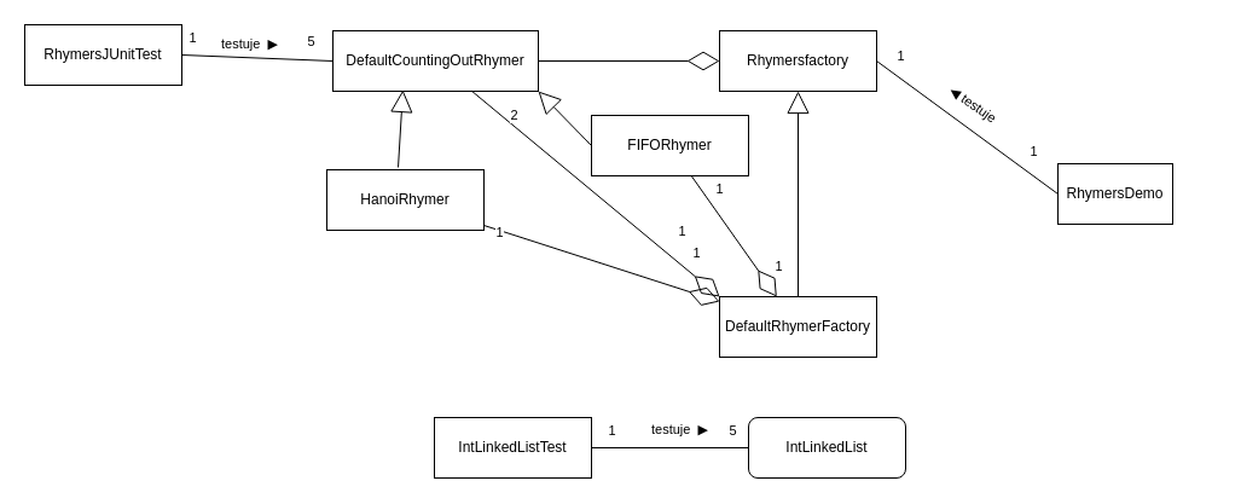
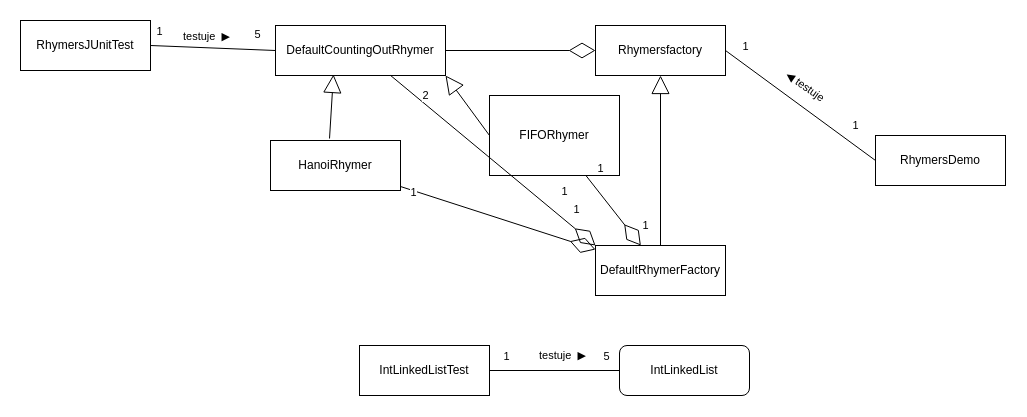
  <mxCell id="0" />
  <mxCell id="1" parent="0" />
  <mxCell id="2" value="DefaultRhymerFactory" style="html=1;whiteSpace=wrap;" parent="1" vertex="1"><mxGeometry x="595" y="245" width="130" height="50" as="geometry" /></mxCell>
  <mxCell id="3" value="Rhymersfactory" style="html=1;whiteSpace=wrap;" parent="1" vertex="1"><mxGeometry x="595" y="25" width="130" height="50" as="geometry" /></mxCell>
  <mxCell id="4" value="" style="endArrow=block;endSize=16;endFill=0;html=1;rounded=0;entryX=0.5;entryY=1;entryDx=0;entryDy=0;" parent="1" source="2" target="3" edge="1"><mxGeometry width="160" relative="1" as="geometry"><mxPoint x="495" y="95" as="sourcePoint" /><mxPoint x="551" y="15" as="targetPoint" /></mxGeometry></mxCell>
  <mxCell id="5" value="DefaultCountingOutRhymer" style="html=1;whiteSpace=wrap;" parent="1" vertex="1"><mxGeometry x="275" y="25" width="170" height="50" as="geometry" /></mxCell>
  <mxCell id="6" value="HanoiRhymer" style="html=1;whiteSpace=wrap;" parent="1" vertex="1"><mxGeometry x="270" y="140" width="130" height="50" as="geometry" /></mxCell>
- <mxCell id="7" value="FIFORhymer" style="html=1;whiteSpace=wrap;" parent="1" vertex="1"><mxGeometry x="489" y="95" width="130" height="50" as="geometry" /></mxCell>
+ <mxCell id="7" value="FIFORhymer" style="html=1;whiteSpace=wrap;" parent="1" vertex="1"><mxGeometry x="489" y="95" width="130" height="80" as="geometry" /></mxCell>
  <mxCell id="8" value="" style="endArrow=diamondThin;endFill=0;endSize=24;html=1;rounded=0;" parent="1" source="5" target="3" edge="1"><mxGeometry width="160" relative="1" as="geometry"><mxPoint y="535" as="sourcePoint" x="335" /><mxPoint x="544" y="195" as="targetPoint" /></mxGeometry></mxCell>
  <mxCell id="9" value="" style="endArrow=diamondThin;endFill=0;endSize=24;html=1;rounded=0;" parent="1" source="7" target="2" edge="1"><mxGeometry width="160" relative="1" as="geometry"><mxPoint x="551" y="315" as="sourcePoint" /><mxPoint x="639" y="245" as="targetPoint" /></mxGeometry></mxCell>
  <mxCell id="10" value="1" style="edgeLabel;html=1;align=center;verticalAlign=middle;resizable=0;points=[];" vertex="1" connectable="0" parent="9"><mxGeometry x="0.687" y="3" relative="1" as="geometry"><mxPoint x="10" y="-8" as="offset" /></mxGeometry></mxCell>
  <mxCell id="11" value="1" style="edgeLabel;html=1;align=center;verticalAlign=middle;resizable=0;points=[];" vertex="1" connectable="0" parent="9"><mxGeometry x="0.249" y="3" relative="1" as="geometry"><mxPoint x="-23" y="-50" as="offset" /></mxGeometry></mxCell>
  <mxCell id="12" value="" style="endArrow=diamondThin;endFill=0;endSize=24;html=1;rounded=0;" parent="1" source="6" target="2" edge="1"><mxGeometry width="160" relative="1" as="geometry"><mxPoint x="561" y="325" as="sourcePoint" /><mxPoint x="649" y="255" as="targetPoint" /></mxGeometry></mxCell>
  <mxCell id="13" value="1" style="edgeLabel;html=1;align=center;verticalAlign=middle;resizable=0;points=[];" vertex="1" connectable="0" parent="12"><mxGeometry x="-0.084" y="3" relative="1" as="geometry"><mxPoint x="73" y="-22" as="offset" /></mxGeometry></mxCell>
  <mxCell id="14" value="1" style="edgeLabel;html=1;align=center;verticalAlign=middle;resizable=0;points=[];" vertex="1" connectable="0" parent="12"><mxGeometry x="-0.368" y="1" relative="1" as="geometry"><mxPoint x="-50" y="-14" as="offset" /></mxGeometry></mxCell>
  <mxCell id="15" value="IntLinkedList" style="html=1;whiteSpace=wrap;rounded=1;" parent="1" vertex="1"><mxGeometry x="619" y="345" width="130" height="50" as="geometry" /></mxCell>
  <mxCell id="16" value="IntLinkedListTest" style="html=1;whiteSpace=wrap;" parent="1" vertex="1"><mxGeometry x="359" y="345" width="130" height="50" as="geometry" /></mxCell>
  <mxCell id="17" value="" style="endArrow=block;endSize=16;endFill=0;html=1;rounded=0;entryX=1;entryY=1;entryDx=0;entryDy=0;exitX=0;exitY=0.5;exitDx=0;exitDy=0;" parent="1" source="7" target="5" edge="1"><mxGeometry width="160" relative="1" as="geometry"><mxPoint x="515" y="365" as="sourcePoint" /><mxPoint x="515" y="255" as="targetPoint" /></mxGeometry></mxCell>
  <mxCell id="18" value="" style="endArrow=block;endSize=16;endFill=0;html=1;rounded=0;entryX=0.341;entryY=0.98;entryDx=0;entryDy=0;entryPerimeter=0;exitX=0.454;exitY=-0.04;exitDx=0;exitDy=0;exitPerimeter=0;" parent="1" source="6" target="5" edge="1"><mxGeometry width="160" relative="1" as="geometry"><mxPoint x="403" y="185" as="sourcePoint" /><mxPoint x="337" y="125" as="targetPoint" /></mxGeometry></mxCell>
- <mxCell id="19" value="RhymersDemo" style="html=1;whiteSpace=wrap;" parent="1" vertex="1"><mxGeometry x="875" y="135" width="95" height="50" as="geometry" /></mxCell>
+ <mxCell id="19" value="RhymersDemo" style="html=1;whiteSpace=wrap;" parent="1" vertex="1"><mxGeometry x="875" y="135" width="130" height="50" as="geometry" /></mxCell>
  <mxCell id="20" value="RhymersJUnitTest" style="html=1;whiteSpace=wrap;" parent="1" vertex="1"><mxGeometry x="20" y="20" width="130" height="50" as="geometry" /></mxCell>
  <mxCell id="21" value="" style="endArrow=none;html=1;edgeStyle=orthogonalEdgeStyle;rounded=0;" edge="1" parent="1" source="15" target="16"><mxGeometry relative="1" as="geometry"><mxPoint x="339" y="255" as="sourcePoint" /><mxPoint x="519" y="255" as="targetPoint" /></mxGeometry></mxCell>
  <mxCell id="22" value="testuje&amp;nbsp; ▶" style="edgeLabel;html=1;align=center;verticalAlign=middle;resizable=0;points=[];" vertex="1" connectable="0" parent="21"><mxGeometry x="-0.32" y="-1" relative="1" as="geometry"><mxPoint x="-370" y="-334" as="offset" /></mxGeometry></mxCell>
  <mxCell id="23" value="5" style="edgeLabel;html=1;align=center;verticalAlign=middle;resizable=0;points=[];" vertex="1" connectable="0" parent="21"><mxGeometry x="-0.139" y="3" relative="1" as="geometry"><mxPoint x="42" y="-18" as="offset" /></mxGeometry></mxCell>
  <mxCell id="24" value="1" style="edgeLabel;html=1;align=center;verticalAlign=middle;resizable=0;points=[];" vertex="1" connectable="0" parent="21"><mxGeometry x="0.185" relative="1" as="geometry"><mxPoint x="-37" y="-15" as="offset" /></mxGeometry></mxCell>
  <mxCell id="25" value="" style="endArrow=none;endFill=0;endSize=12;html=1;rounded=0;entryX=0;entryY=0.5;entryDx=0;entryDy=0;exitX=1;exitY=0.5;exitDx=0;exitDy=0;" edge="1" parent="1" source="3" target="19"><mxGeometry width="160" relative="1" as="geometry"><mxPoint x="735" y="220" as="sourcePoint" /><mxPoint x="890" y="155" as="targetPoint" /></mxGeometry></mxCell>
  <mxCell id="26" value="1" style="edgeLabel;html=1;align=center;verticalAlign=middle;resizable=0;points=[];" vertex="1" connectable="0" parent="25"><mxGeometry x="0.596" y="2" relative="1" as="geometry"><mxPoint x="9" y="-11" as="offset" /></mxGeometry></mxCell>
  <mxCell id="27" value="1" style="edgeLabel;html=1;align=center;verticalAlign=middle;resizable=0;points=[];" vertex="1" connectable="0" parent="25"><mxGeometry x="-0.712" y="-3" relative="1" as="geometry"><mxPoint y="-23" as="offset" /></mxGeometry></mxCell>
  <mxCell id="28" value="" style="endArrow=none;endFill=0;endSize=12;html=1;rounded=0;exitX=1;exitY=0.5;exitDx=0;exitDy=0;entryX=0;entryY=0.5;entryDx=0;entryDy=0;" edge="1" parent="1" source="20" target="5"><mxGeometry width="160" relative="1" as="geometry"><mxPoint x="55" y="162.5" as="sourcePoint" /><mxPoint x="210" y="97.5" as="targetPoint" /></mxGeometry></mxCell>
  <mxCell id="29" value="5" style="edgeLabel;html=1;align=center;verticalAlign=middle;resizable=0;points=[];" vertex="1" connectable="0" parent="28"><mxGeometry x="0.292" y="-2" relative="1" as="geometry"><mxPoint x="26" y="-17" as="offset" /></mxGeometry></mxCell>
  <mxCell id="30" value="1" style="edgeLabel;html=1;align=center;verticalAlign=middle;resizable=0;points=[];" vertex="1" connectable="0" parent="28"><mxGeometry x="-0.661" relative="1" as="geometry"><mxPoint x="-12" y="-15" as="offset" /></mxGeometry></mxCell>
  <mxCell id="31" value="testuje&amp;nbsp; ▶" style="edgeLabel;html=1;align=center;verticalAlign=middle;resizable=0;points=[];" vertex="1" connectable="0" parent="1"><mxGeometry x="569" y="375" as="geometry"><mxPoint x="-8" y="-21" as="offset" /></mxGeometry></mxCell>
  <mxCell id="32" value="◀ testuje" style="edgeLabel;html=1;align=center;verticalAlign=middle;resizable=0;points=[];rotation=35;" vertex="1" connectable="0" parent="1"><mxGeometry x="805.001" y="85.005" as="geometry" /></mxCell>
  <mxCell id="33" value="" style="endArrow=diamondThin;endFill=0;endSize=24;html=1;rounded=0;entryX=0;entryY=0;entryDx=0;entryDy=0;" edge="1" parent="1" source="5" target="2"><mxGeometry width="160" relative="1" as="geometry"><mxPoint x="389" y="95" as="sourcePoint" /><mxPoint x="459" y="195" as="targetPoint" /></mxGeometry></mxCell>
  <mxCell id="34" value="1" style="edgeLabel;html=1;align=center;verticalAlign=middle;resizable=0;points=[];" vertex="1" connectable="0" parent="33"><mxGeometry x="0.687" y="3" relative="1" as="geometry"><mxPoint x="10" y="-8" as="offset" /></mxGeometry></mxCell>
  <mxCell id="35" value="2" style="edgeLabel;html=1;align=center;verticalAlign=middle;resizable=0;points=[];" vertex="1" connectable="0" parent="33"><mxGeometry x="0.249" y="3" relative="1" as="geometry"><mxPoint x="-95" y="-84" as="offset" /></mxGeometry></mxCell>
